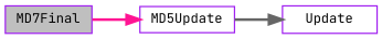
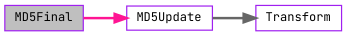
  digraph {
    fontname="JetBrains Mono"
    rankdir=LR
    node [color=purple fillcolor=white fontname="JetBrains Mono" fontsize=10 shape=record style=filled]
    edge [fontname="JetBrains Mono" fontsize=10 labelfontname=Helvetica labelfontsize=10 style=bold]
-   n1 [fillcolor=grey75 fontcolor=black height=0.2 label=MD7Final width=0.4]
+   n1 [fillcolor=grey75 fontcolor=black height=0.2 label=MD5Final width=0.4]
    n2 [height=0.2 label=MD5Update width=0.4]
-   n3 [height=0.2 label=Update width=0.4]
+   n3 [height=0.2 label=Transform width=0.4]
    n1 -> n2 [color=deeppink]
    n2 -> n3 [color=gray40]
  }
